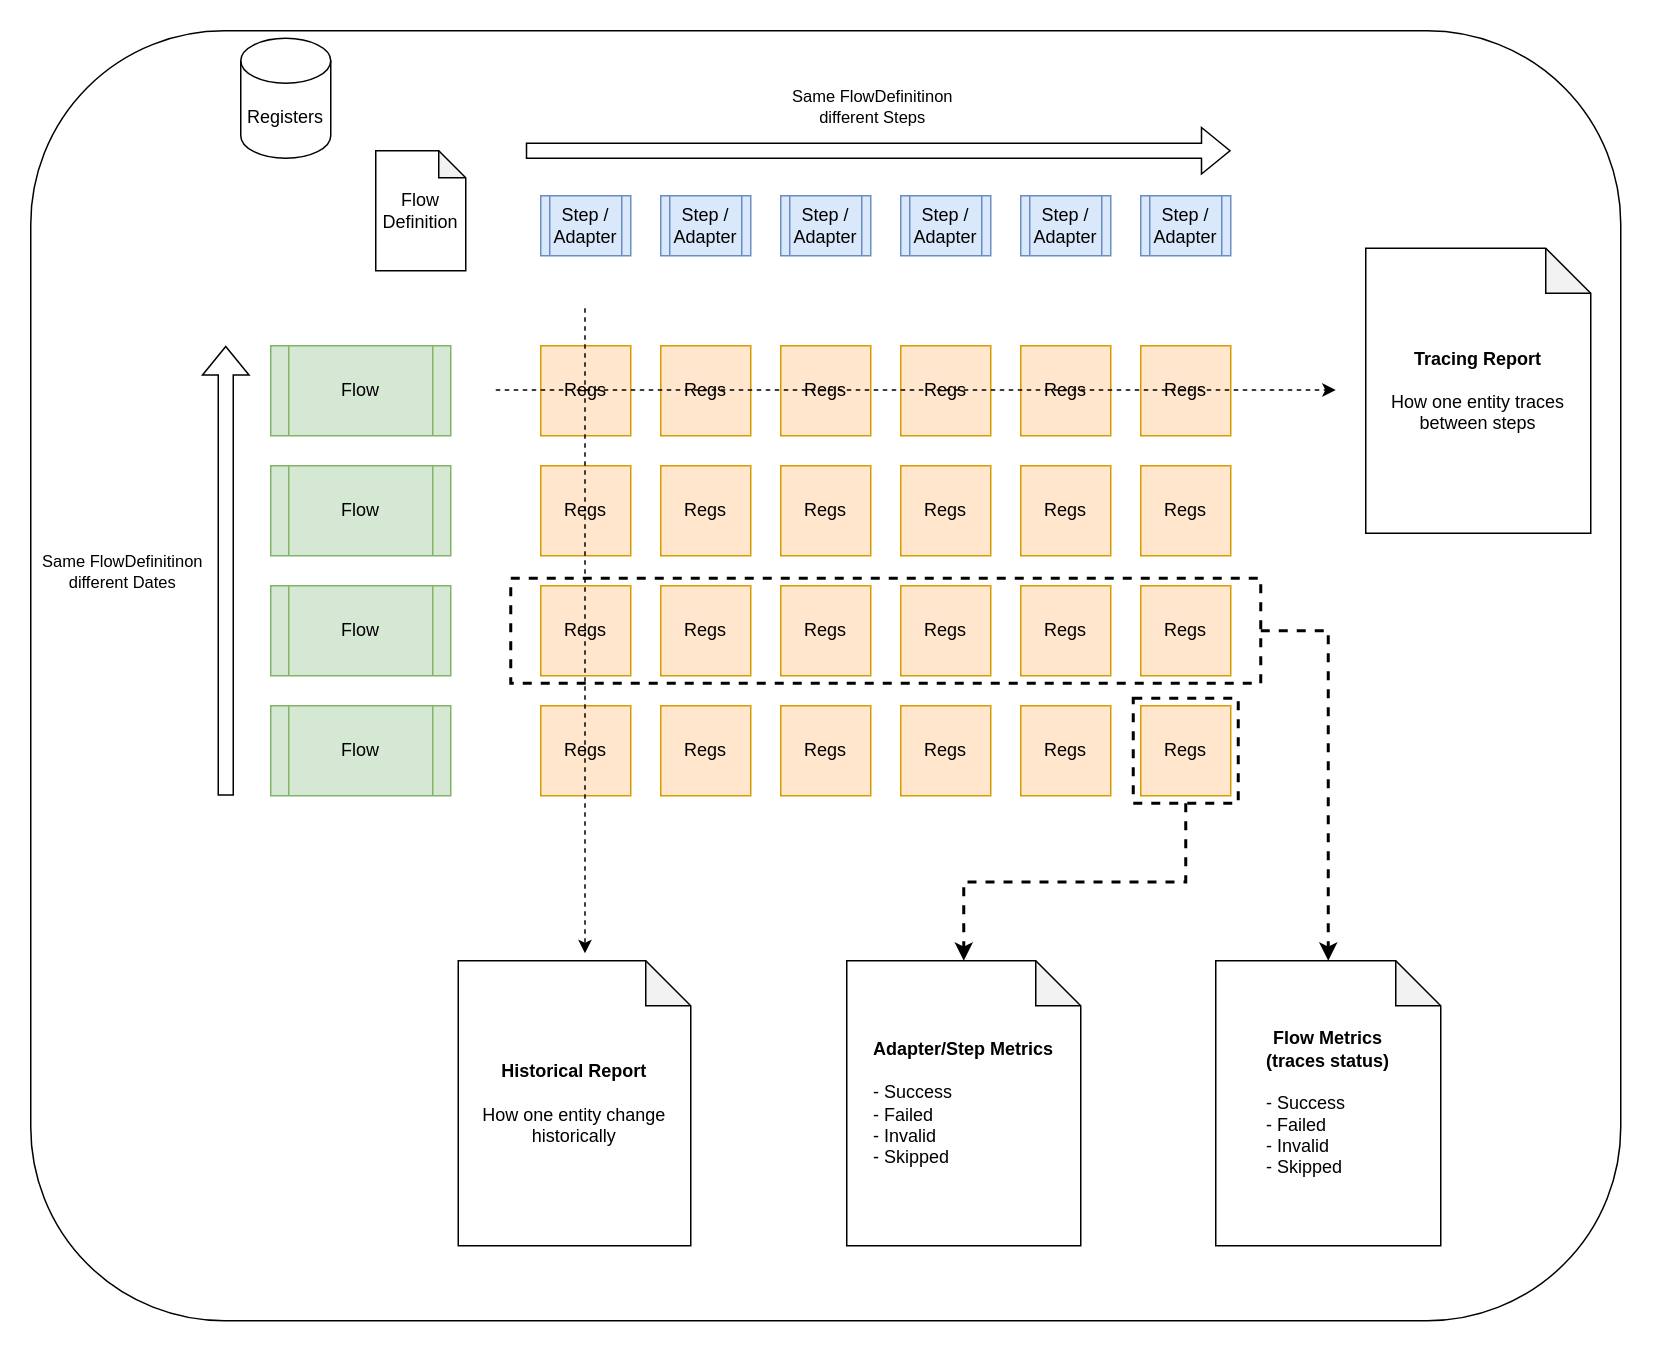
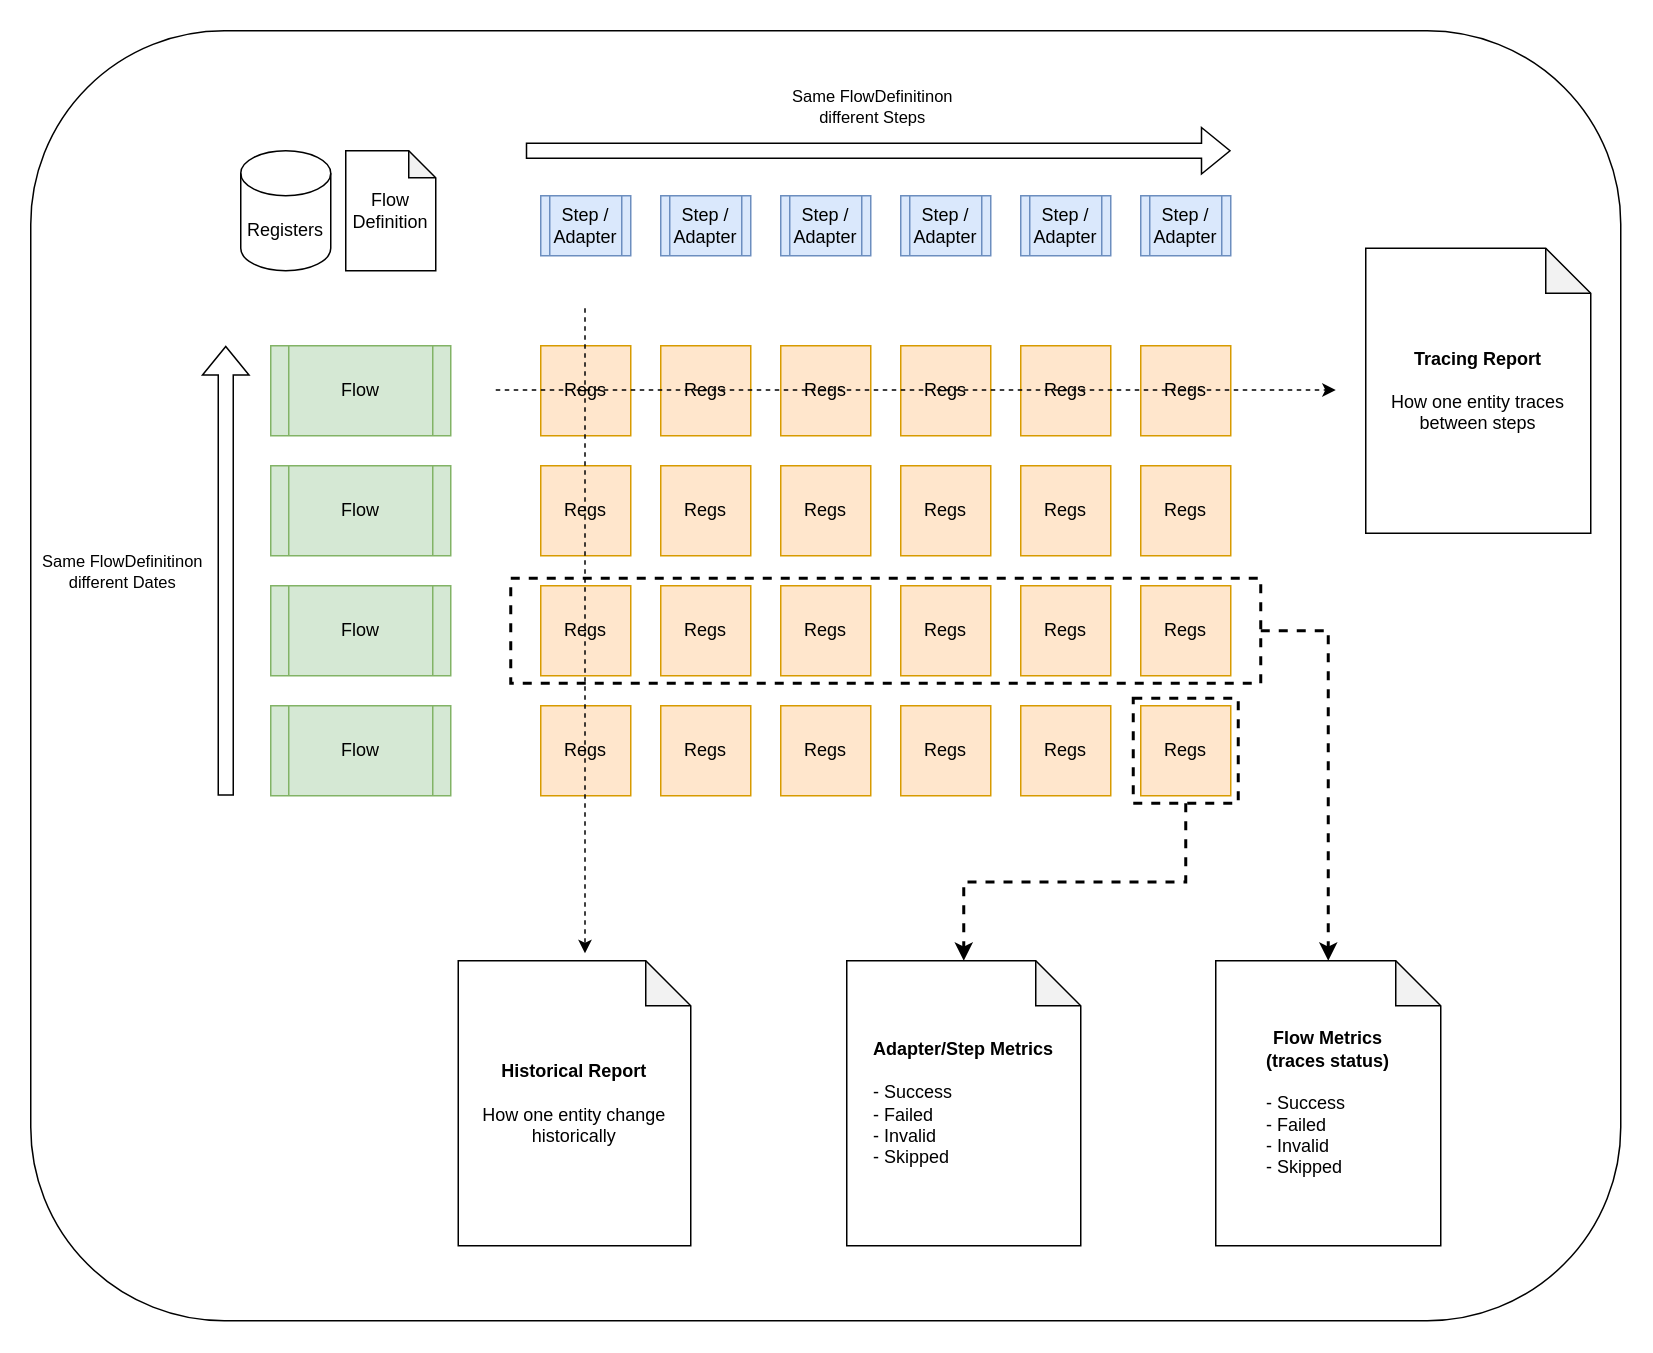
  <mxCell id="0" />
  <mxCell id="1" parent="0" />
  <mxCell id="2" value="" style="rounded=1;whiteSpace=wrap;html=1;strokeWidth=1;" vertex="1" parent="1"><mxGeometry x="20" y="20" width="1060" height="860" as="geometry" /></mxCell>
  <mxCell id="3" value="Regs" style="rounded=0;whiteSpace=wrap;html=1;fillColor=#ffe6cc;strokeColor=#d79b00;" parent="1" vertex="1"><mxGeometry x="360" y="230" width="60" height="60" as="geometry" /></mxCell>
  <mxCell id="4" value="Regs" style="rounded=0;whiteSpace=wrap;html=1;fillColor=#ffe6cc;strokeColor=#d79b00;" parent="1" vertex="1"><mxGeometry x="440" y="230" width="60" height="60" as="geometry" /></mxCell>
  <mxCell id="5" value="Regs" style="rounded=0;whiteSpace=wrap;html=1;fillColor=#ffe6cc;strokeColor=#d79b00;" parent="1" vertex="1"><mxGeometry x="520" y="230" width="60" height="60" as="geometry" /></mxCell>
  <mxCell id="6" value="Regs" style="rounded=0;whiteSpace=wrap;html=1;fillColor=#ffe6cc;strokeColor=#d79b00;" parent="1" vertex="1"><mxGeometry x="600" y="230" width="60" height="60" as="geometry" /></mxCell>
  <mxCell id="7" value="Regs" style="rounded=0;whiteSpace=wrap;html=1;fillColor=#ffe6cc;strokeColor=#d79b00;" parent="1" vertex="1"><mxGeometry x="680" y="230" width="60" height="60" as="geometry" /></mxCell>
  <mxCell id="8" value="Regs" style="rounded=0;whiteSpace=wrap;html=1;fillColor=#ffe6cc;strokeColor=#d79b00;" parent="1" vertex="1"><mxGeometry x="760" y="230" width="60" height="60" as="geometry" /></mxCell>
  <mxCell id="9" value="Regs" style="rounded=0;whiteSpace=wrap;html=1;fillColor=#ffe6cc;strokeColor=#d79b00;" parent="1" vertex="1"><mxGeometry x="360" y="310" width="60" height="60" as="geometry" /></mxCell>
  <mxCell id="10" value="Regs" style="rounded=0;whiteSpace=wrap;html=1;fillColor=#ffe6cc;strokeColor=#d79b00;" parent="1" vertex="1"><mxGeometry x="440" y="310" width="60" height="60" as="geometry" /></mxCell>
  <mxCell id="11" value="Regs" style="rounded=0;whiteSpace=wrap;html=1;fillColor=#ffe6cc;strokeColor=#d79b00;" parent="1" vertex="1"><mxGeometry x="520" y="310" width="60" height="60" as="geometry" /></mxCell>
  <mxCell id="12" value="Regs" style="rounded=0;whiteSpace=wrap;html=1;fillColor=#ffe6cc;strokeColor=#d79b00;" parent="1" vertex="1"><mxGeometry x="600" y="310" width="60" height="60" as="geometry" /></mxCell>
  <mxCell id="13" value="Regs" style="rounded=0;whiteSpace=wrap;html=1;fillColor=#ffe6cc;strokeColor=#d79b00;" parent="1" vertex="1"><mxGeometry x="680" y="310" width="60" height="60" as="geometry" /></mxCell>
  <mxCell id="14" value="Regs" style="rounded=0;whiteSpace=wrap;html=1;fillColor=#ffe6cc;strokeColor=#d79b00;" parent="1" vertex="1"><mxGeometry x="760" y="310" width="60" height="60" as="geometry" /></mxCell>
  <mxCell id="15" value="Regs" style="rounded=0;whiteSpace=wrap;html=1;fillColor=#ffe6cc;strokeColor=#d79b00;" parent="1" vertex="1"><mxGeometry x="360" y="390" width="60" height="60" as="geometry" /></mxCell>
  <mxCell id="16" value="Regs" style="rounded=0;whiteSpace=wrap;html=1;fillColor=#ffe6cc;strokeColor=#d79b00;" parent="1" vertex="1"><mxGeometry x="440" y="390" width="60" height="60" as="geometry" /></mxCell>
  <mxCell id="17" value="Regs" style="rounded=0;whiteSpace=wrap;html=1;fillColor=#ffe6cc;strokeColor=#d79b00;" parent="1" vertex="1"><mxGeometry x="520" y="390" width="60" height="60" as="geometry" /></mxCell>
  <mxCell id="18" value="Regs" style="rounded=0;whiteSpace=wrap;html=1;fillColor=#ffe6cc;strokeColor=#d79b00;" parent="1" vertex="1"><mxGeometry x="600" y="390" width="60" height="60" as="geometry" /></mxCell>
  <mxCell id="19" value="Regs" style="rounded=0;whiteSpace=wrap;html=1;fillColor=#ffe6cc;strokeColor=#d79b00;" parent="1" vertex="1"><mxGeometry x="680" y="390" width="60" height="60" as="geometry" /></mxCell>
  <mxCell id="20" value="Regs" style="rounded=0;whiteSpace=wrap;html=1;fillColor=#ffe6cc;strokeColor=#d79b00;" parent="1" vertex="1"><mxGeometry x="760" y="390" width="60" height="60" as="geometry" /></mxCell>
  <mxCell id="21" value="Regs" style="rounded=0;whiteSpace=wrap;html=1;fillColor=#ffe6cc;strokeColor=#d79b00;" parent="1" vertex="1"><mxGeometry x="360" y="470" width="60" height="60" as="geometry" /></mxCell>
  <mxCell id="22" value="Regs" style="rounded=0;whiteSpace=wrap;html=1;fillColor=#ffe6cc;strokeColor=#d79b00;" parent="1" vertex="1"><mxGeometry x="440" y="470" width="60" height="60" as="geometry" /></mxCell>
  <mxCell id="23" value="Regs" style="rounded=0;whiteSpace=wrap;html=1;fillColor=#ffe6cc;strokeColor=#d79b00;" parent="1" vertex="1"><mxGeometry x="520" y="470" width="60" height="60" as="geometry" /></mxCell>
  <mxCell id="24" value="Regs" style="rounded=0;whiteSpace=wrap;html=1;fillColor=#ffe6cc;strokeColor=#d79b00;" parent="1" vertex="1"><mxGeometry x="600" y="470" width="60" height="60" as="geometry" /></mxCell>
  <mxCell id="25" value="Regs" style="rounded=0;whiteSpace=wrap;html=1;fillColor=#ffe6cc;strokeColor=#d79b00;" parent="1" vertex="1"><mxGeometry x="680" y="470" width="60" height="60" as="geometry" /></mxCell>
  <mxCell id="26" value="Regs" style="rounded=0;whiteSpace=wrap;html=1;fillColor=#ffe6cc;strokeColor=#d79b00;" parent="1" vertex="1"><mxGeometry x="760" y="470" width="60" height="60" as="geometry" /></mxCell>
  <mxCell id="27" value="Flow" style="shape=process;whiteSpace=wrap;html=1;backgroundOutline=1;fillColor=#d5e8d4;strokeColor=#82b366;" parent="1" vertex="1"><mxGeometry y="230" width="120" height="60" as="geometry" x="180" /></mxCell>
  <mxCell id="28" value="Flow" style="shape=process;whiteSpace=wrap;html=1;backgroundOutline=1;fillColor=#d5e8d4;strokeColor=#82b366;" parent="1" vertex="1"><mxGeometry y="310" width="120" height="60" as="geometry" x="180" /></mxCell>
  <mxCell id="29" value="Flow" style="shape=process;whiteSpace=wrap;html=1;backgroundOutline=1;fillColor=#d5e8d4;strokeColor=#82b366;" parent="1" vertex="1"><mxGeometry y="390" width="120" height="60" as="geometry" x="180" /></mxCell>
  <mxCell id="30" value="Flow" style="shape=process;whiteSpace=wrap;html=1;backgroundOutline=1;fillColor=#d5e8d4;strokeColor=#82b366;" parent="1" vertex="1"><mxGeometry y="470" width="120" height="60" as="geometry" x="180" /></mxCell>
  <mxCell id="31" value="" style="endArrow=classic;html=1;rounded=0;dashed=1;" parent="1" edge="1"><mxGeometry width="50" height="50" relative="1" as="geometry"><mxPoint x="389.5" y="205" as="sourcePoint" /><mxPoint x="389.5" y="635" as="targetPoint" /></mxGeometry></mxCell>
  <mxCell id="32" value="" style="endArrow=classic;html=1;rounded=0;dashed=1;" parent="1" edge="1"><mxGeometry width="50" height="50" relative="1" as="geometry"><mxPoint x="330" y="259.5" as="sourcePoint" /><mxPoint x="890" y="259.5" as="targetPoint" /></mxGeometry></mxCell>
  <mxCell id="33" value="&lt;b&gt;Historical Report&lt;br&gt;&lt;/b&gt;&lt;br&gt;How one entity change historically" style="shape=note;whiteSpace=wrap;html=1;backgroundOutline=1;darkOpacity=0.05;" parent="1" vertex="1"><mxGeometry x="305" y="640" width="155" height="190" as="geometry" /></mxCell>
  <mxCell id="34" value="&lt;b&gt;Tracing Report&lt;br&gt;&lt;/b&gt;&lt;br&gt;How one entity traces between steps" style="shape=note;whiteSpace=wrap;html=1;backgroundOutline=1;darkOpacity=0.05;" parent="1" vertex="1"><mxGeometry x="910" y="165" width="150" height="190" as="geometry" /></mxCell>
  <mxCell id="35" value="Step / Adapter" style="shape=process;whiteSpace=wrap;html=1;backgroundOutline=1;fillColor=#dae8fc;strokeColor=#6c8ebf;" parent="1" vertex="1"><mxGeometry x="360" y="130" width="60" height="40" as="geometry" /></mxCell>
  <mxCell id="36" value="Step / Adapter" style="shape=process;whiteSpace=wrap;html=1;backgroundOutline=1;fillColor=#dae8fc;strokeColor=#6c8ebf;" parent="1" vertex="1"><mxGeometry x="440" y="130" width="60" height="40" as="geometry" /></mxCell>
  <mxCell id="37" value="Step / Adapter" style="shape=process;whiteSpace=wrap;html=1;backgroundOutline=1;fillColor=#dae8fc;strokeColor=#6c8ebf;" parent="1" vertex="1"><mxGeometry x="520" y="130" width="60" height="40" as="geometry" /></mxCell>
  <mxCell id="38" value="Step / Adapter" style="shape=process;whiteSpace=wrap;html=1;backgroundOutline=1;fillColor=#dae8fc;strokeColor=#6c8ebf;" parent="1" vertex="1"><mxGeometry x="600" y="130" width="60" height="40" as="geometry" /></mxCell>
  <mxCell id="39" value="Step / Adapter" style="shape=process;whiteSpace=wrap;html=1;backgroundOutline=1;fillColor=#dae8fc;strokeColor=#6c8ebf;" parent="1" vertex="1"><mxGeometry x="680" y="130" width="60" height="40" as="geometry" /></mxCell>
  <mxCell id="40" value="Step / Adapter" style="shape=process;whiteSpace=wrap;html=1;backgroundOutline=1;fillColor=#dae8fc;strokeColor=#6c8ebf;" parent="1" vertex="1"><mxGeometry x="760" y="130" width="60" height="40" as="geometry" /></mxCell>
  <mxCell id="41" value="&lt;b&gt;Adapter/Step Metrics&lt;br&gt;&lt;/b&gt;&lt;br&gt;&lt;div style=&quot;text-align: left&quot;&gt;&lt;span&gt;- Success&lt;/span&gt;&lt;/div&gt;&lt;div style=&quot;text-align: left&quot;&gt;&lt;span&gt;- Failed&lt;/span&gt;&lt;/div&gt;&lt;div style=&quot;text-align: left&quot;&gt;&lt;span&gt;- Invalid&lt;/span&gt;&lt;/div&gt;&lt;div style=&quot;text-align: left&quot;&gt;&lt;span&gt;- Skipped&lt;/span&gt;&lt;/div&gt;" style="shape=note;whiteSpace=wrap;html=1;backgroundOutline=1;darkOpacity=0.05;" parent="1" vertex="1"><mxGeometry x="564" y="640" width="156" height="190" as="geometry" /></mxCell>
  <mxCell id="42" value="&lt;b&gt;Flow Metrics &lt;br&gt;(traces status)&lt;br&gt;&lt;br&gt;&lt;/b&gt;&lt;div style=&quot;text-align: left&quot;&gt;- Success&lt;/div&gt;&lt;div style=&quot;text-align: left&quot;&gt;- Failed&lt;/div&gt;&lt;div style=&quot;text-align: left&quot;&gt;- Invalid&lt;/div&gt;&lt;div style=&quot;text-align: left&quot;&gt;- Skipped&lt;/div&gt;" style="shape=note;whiteSpace=wrap;html=1;backgroundOutline=1;darkOpacity=0.05;" parent="1" vertex="1"><mxGeometry x="810" y="640" width="150" height="190" as="geometry" /></mxCell>
  <mxCell id="43" style="edgeStyle=orthogonalEdgeStyle;rounded=0;orthogonalLoop=1;jettySize=auto;html=1;exitX=0.5;exitY=1;exitDx=0;exitDy=0;dashed=1;strokeWidth=2;" parent="1" source="44" target="41" edge="1"><mxGeometry relative="1" as="geometry" /></mxCell>
  <mxCell id="44" value="" style="rounded=0;whiteSpace=wrap;html=1;fillColor=none;dashed=1;strokeWidth=2;" parent="1" vertex="1"><mxGeometry x="755" y="465" width="70" height="70" as="geometry" /></mxCell>
  <mxCell id="45" style="edgeStyle=orthogonalEdgeStyle;rounded=0;orthogonalLoop=1;jettySize=auto;html=1;exitX=1;exitY=0.5;exitDx=0;exitDy=0;dashed=1;strokeWidth=2;" parent="1" source="46" target="42" edge="1"><mxGeometry relative="1" as="geometry" /></mxCell>
  <mxCell id="46" value="" style="rounded=0;whiteSpace=wrap;html=1;fillColor=none;dashed=1;strokeWidth=2;" parent="1" vertex="1"><mxGeometry x="340" y="385" width="500" height="70" as="geometry" /></mxCell>
  <mxCell id="47" value="" style="shape=flexArrow;endArrow=classic;html=1;rounded=0;strokeWidth=1;" parent="1" edge="1"><mxGeometry width="50" height="50" relative="1" as="geometry"><mxPoint x="150" y="530" as="sourcePoint" /><mxPoint x="150" y="230" as="targetPoint" /></mxGeometry></mxCell>
  <mxCell id="48" value="Same FlowDefinitinon&lt;br&gt;different Dates" style="edgeLabel;html=1;align=center;verticalAlign=middle;resizable=0;points=[];" parent="47" vertex="1" connectable="0"><mxGeometry x="0.18" y="-2" relative="1" as="geometry"><mxPoint x="-72" y="27" as="offset" /></mxGeometry></mxCell>
  <mxCell id="49" value="" style="shape=flexArrow;endArrow=classic;html=1;rounded=0;strokeWidth=1;" parent="1" edge="1"><mxGeometry width="50" height="50" relative="1" as="geometry"><mxPoint x="350" as="sourcePoint" y="100" /><mxPoint x="820" as="targetPoint" y="100" /></mxGeometry></mxCell>
  <mxCell id="50" value="Same FlowDefinitinon&lt;br&gt;different Steps" style="edgeLabel;html=1;align=center;verticalAlign=middle;resizable=0;points=[];" parent="49" vertex="1" connectable="0"><mxGeometry x="0.18" y="-2" relative="1" as="geometry"><mxPoint x="-47" y="-32" as="offset" /></mxGeometry></mxCell>
- <mxCell id="51" value="Registers" style="shape=cylinder3;whiteSpace=wrap;html=1;boundedLbl=1;backgroundOutline=1;size=15;strokeWidth=1;fillColor=none;" parent="1" vertex="1"><mxGeometry x="160" y="25" width="60" height="80" as="geometry" /></mxCell>
- <mxCell id="52" value="Flow Definition" style="shape=note;whiteSpace=wrap;html=1;backgroundOutline=1;darkOpacity=0.05;strokeWidth=1;size=18;" vertex="1" parent="1"><mxGeometry x="250" y="100" width="60" height="80" as="geometry" /></mxCell>
+ <mxCell id="51" value="Registers" style="shape=cylinder3;whiteSpace=wrap;html=1;boundedLbl=1;backgroundOutline=1;size=15;strokeWidth=1;fillColor=none;" parent="1" vertex="1"><mxGeometry x="160" width="60" height="80" as="geometry" y="100" /></mxCell>
+ <mxCell id="52" value="Flow Definition" style="shape=note;whiteSpace=wrap;html=1;backgroundOutline=1;darkOpacity=0.05;strokeWidth=1;size=18;" vertex="1" parent="1"><mxGeometry x="230" width="60" height="80" as="geometry" y="100" /></mxCell>
